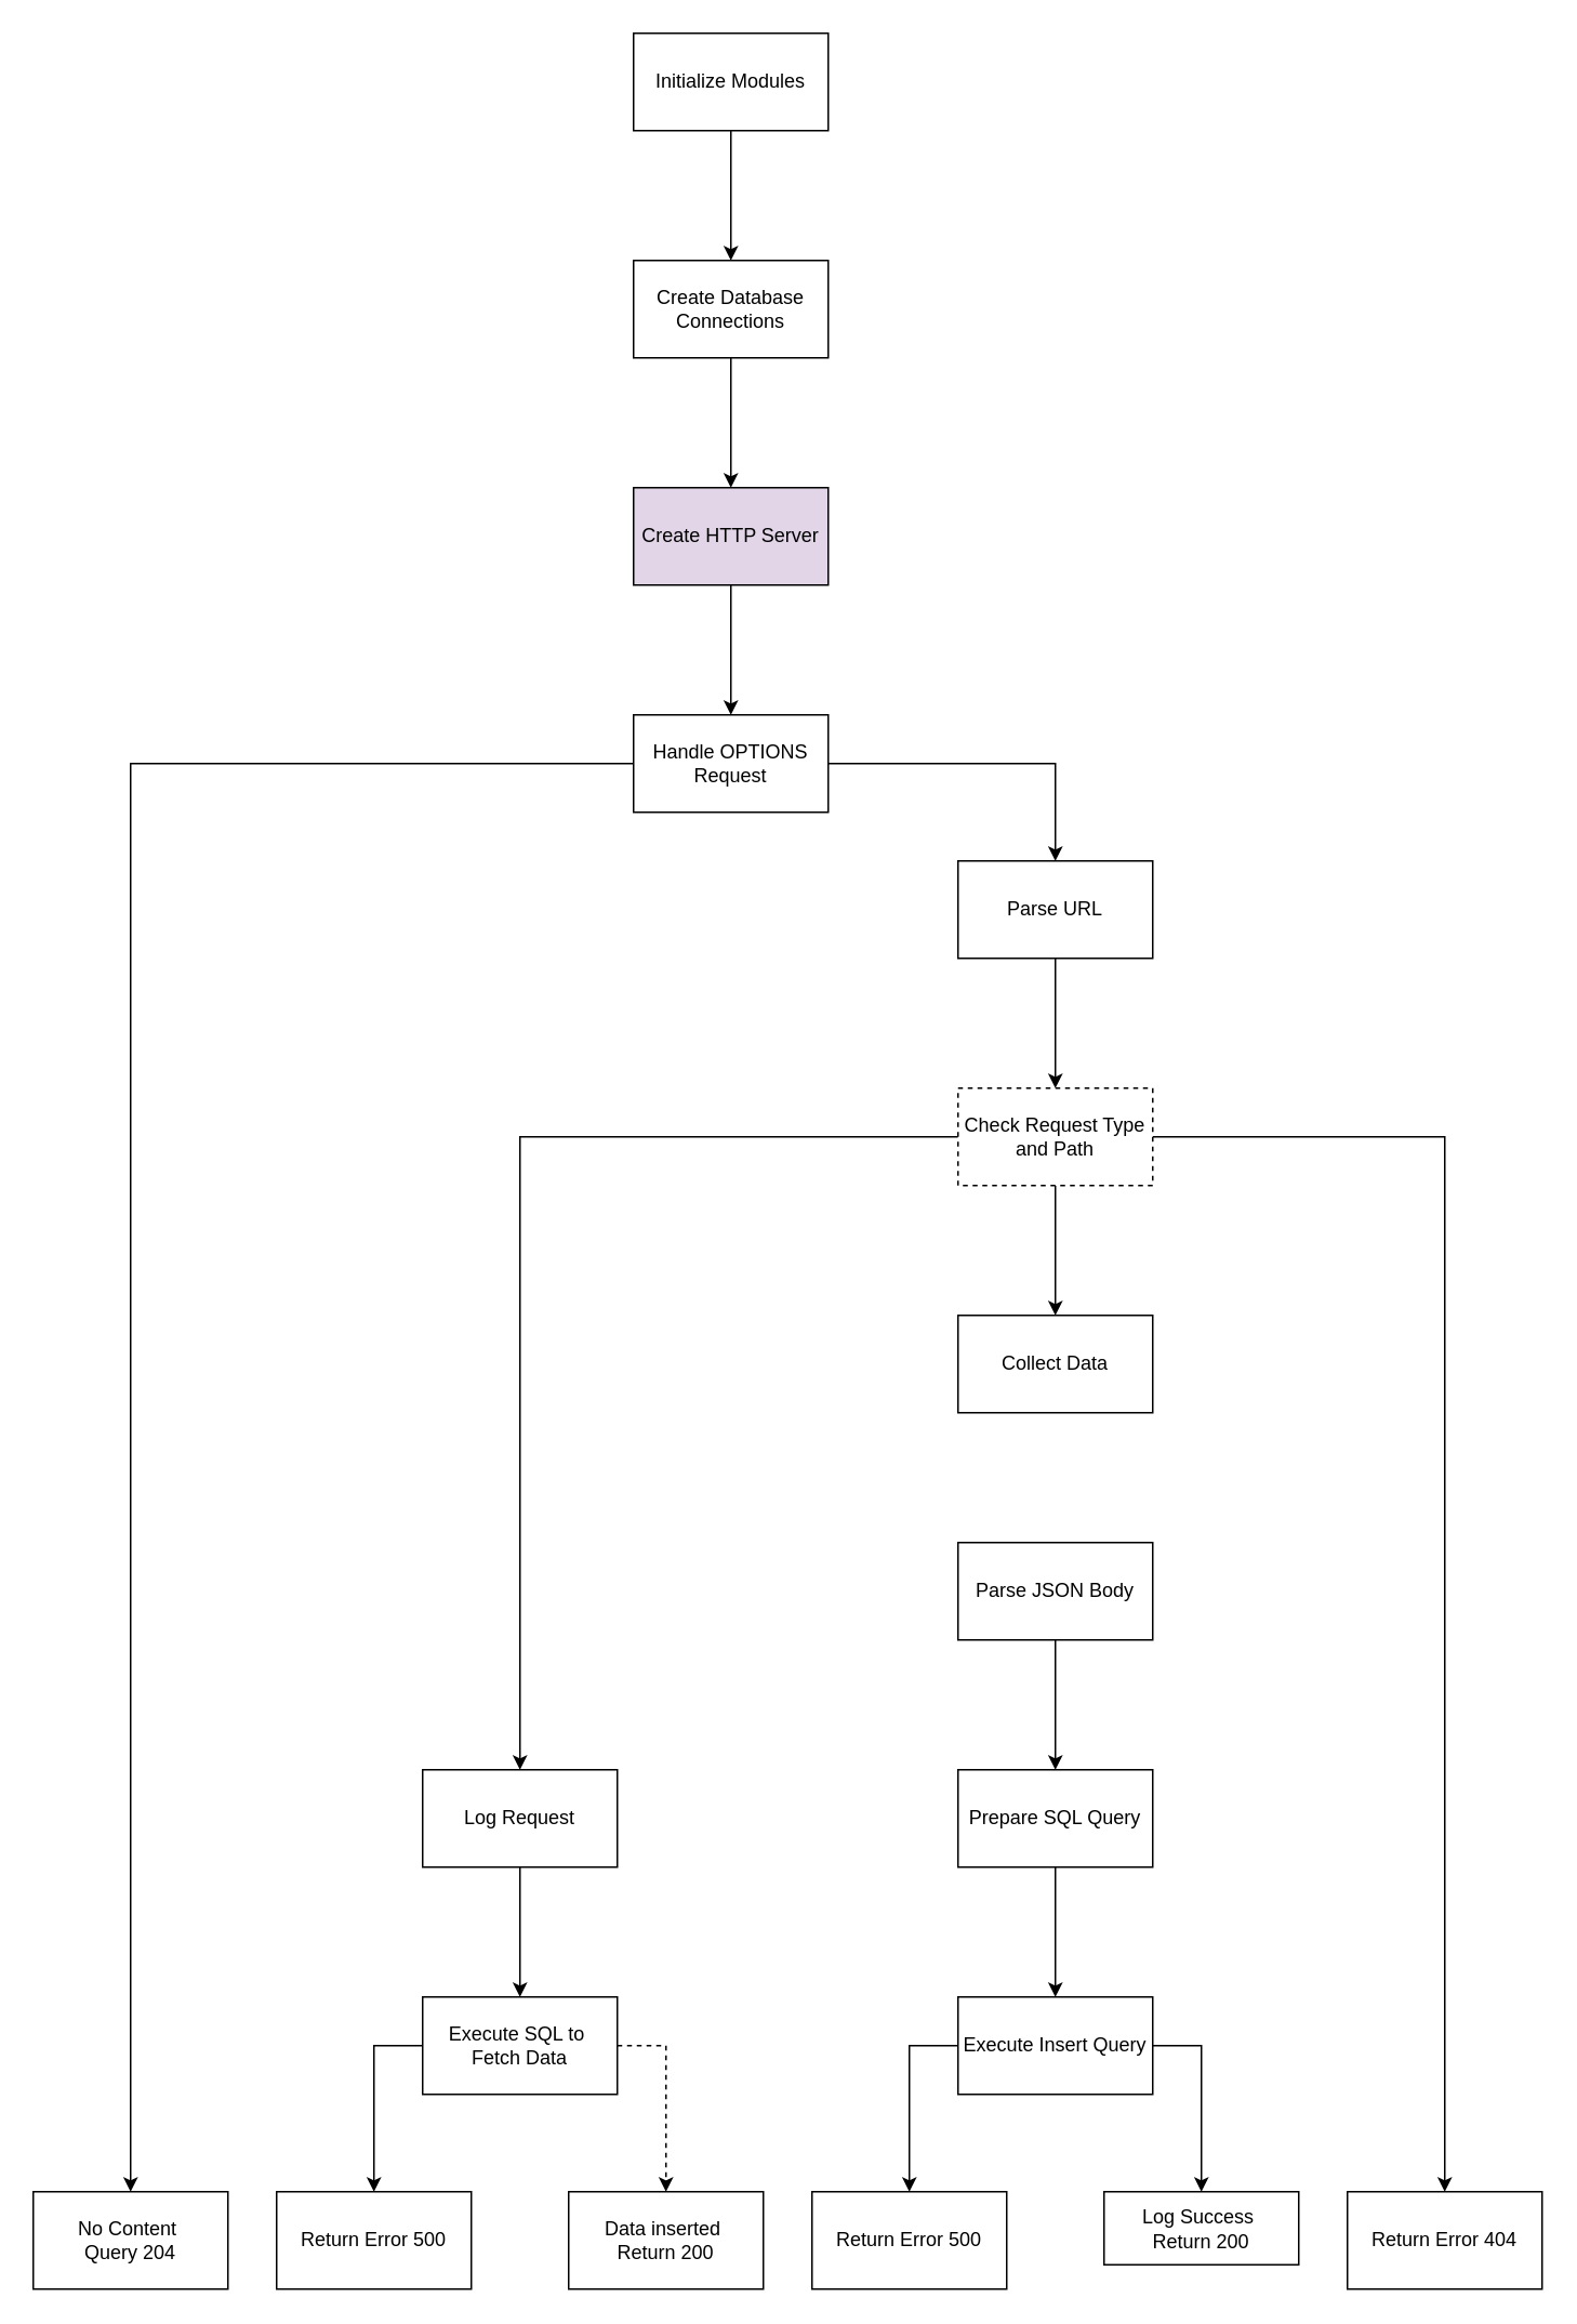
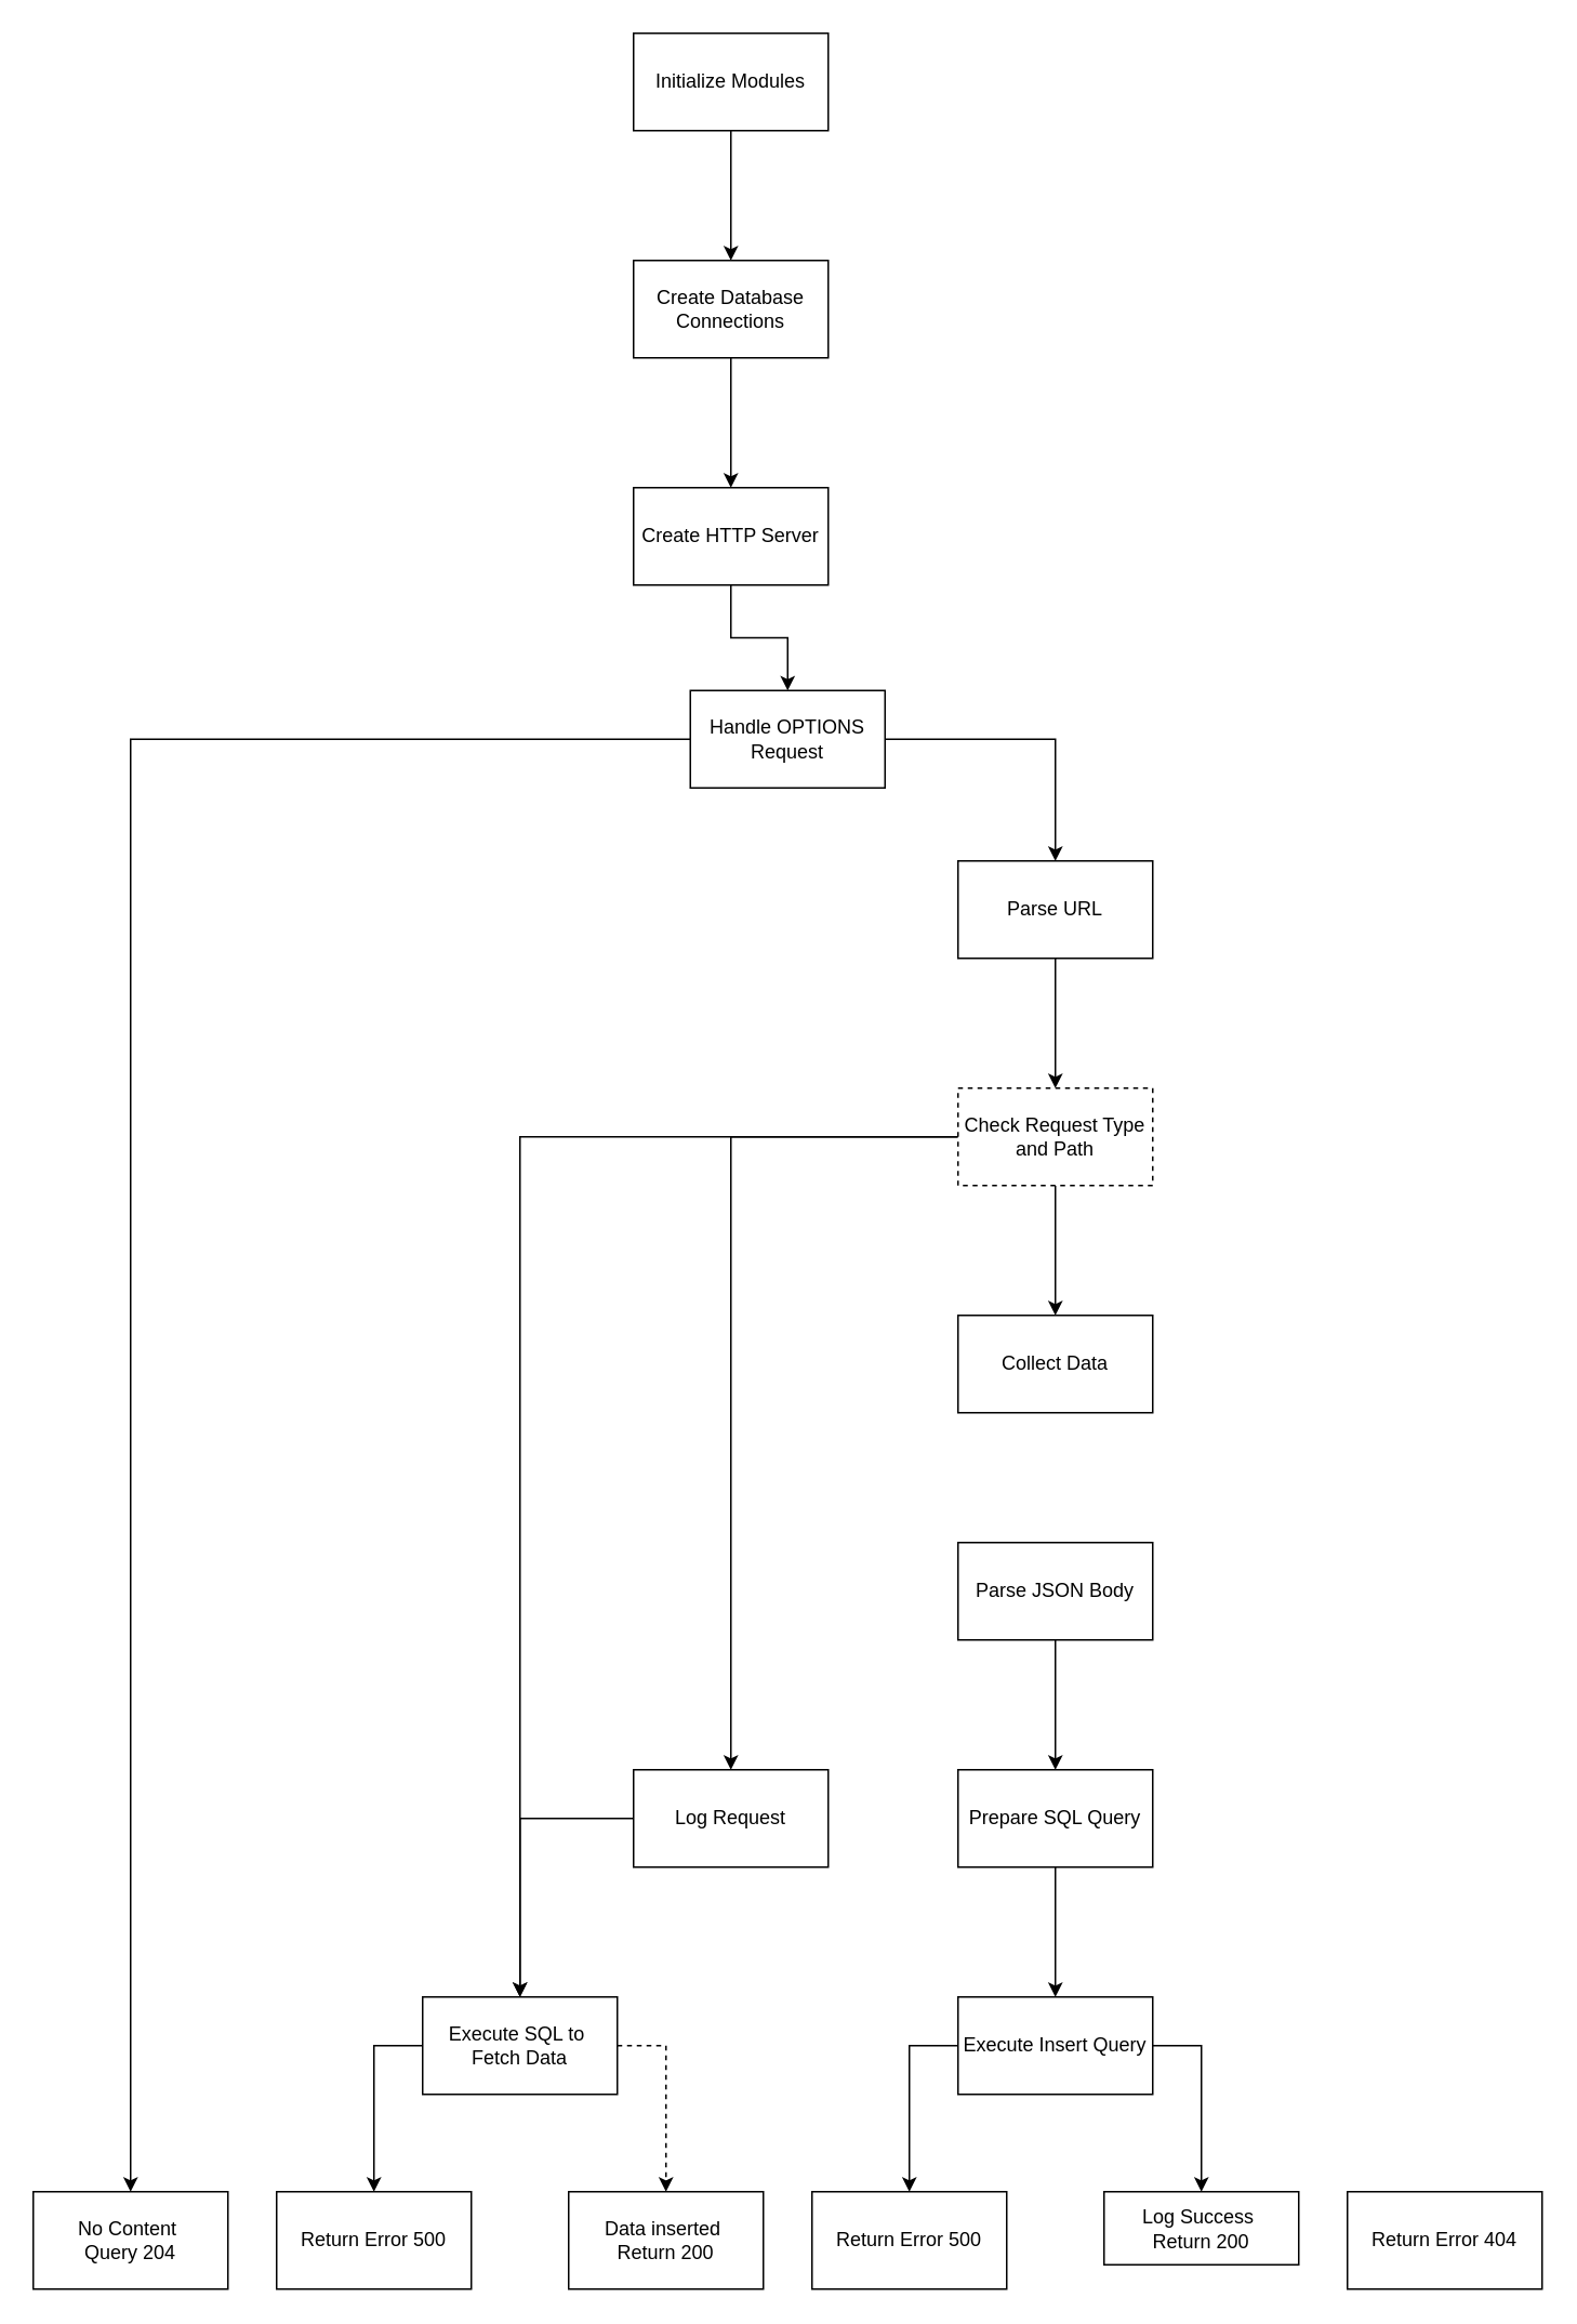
  <mxCell id="0" />
  <mxCell id="1" parent="0" />
  <mxCell id="2" value="" style="edgeStyle=orthogonalEdgeStyle;rounded=0;orthogonalLoop=1;jettySize=auto;html=1;" edge="1" parent="1" source="3" target="5"><mxGeometry relative="1" as="geometry" /></mxCell>
  <mxCell id="3" value="Initialize Modules" style="rounded=0;whiteSpace=wrap;html=1;" vertex="1" parent="1"><mxGeometry x="390" y="20" width="120" height="60" as="geometry" /></mxCell>
  <mxCell id="4" value="" style="edgeStyle=orthogonalEdgeStyle;rounded=0;orthogonalLoop=1;jettySize=auto;html=1;" edge="1" parent="1" source="5" target="7"><mxGeometry relative="1" as="geometry" /></mxCell>
  <mxCell id="5" value="Create Database Connections" style="rounded=0;whiteSpace=wrap;html=1;" vertex="1" parent="1"><mxGeometry x="390" y="160" width="120" height="60" as="geometry" /></mxCell>
  <mxCell id="6" value="" style="edgeStyle=orthogonalEdgeStyle;rounded=0;orthogonalLoop=1;jettySize=auto;html=1;" edge="1" parent="1" source="7" target="10"><mxGeometry relative="1" as="geometry" /></mxCell>
- <mxCell id="7" value="Create HTTP Server" style="rounded=0;whiteSpace=wrap;html=1;fillColor=#e1d5e7;" vertex="1" parent="1"><mxGeometry x="390" y="300" width="120" height="60" as="geometry" /></mxCell>
+ <mxCell id="7" value="Create HTTP Server" style="rounded=0;whiteSpace=wrap;html=1;" vertex="1" parent="1"><mxGeometry x="390" y="300" width="120" height="60" as="geometry" /></mxCell>
  <mxCell id="8" value="" style="edgeStyle=orthogonalEdgeStyle;rounded=0;orthogonalLoop=1;jettySize=auto;html=1;" edge="1" parent="1" source="10" target="12"><mxGeometry relative="1" as="geometry" /></mxCell>
  <mxCell id="9" style="edgeStyle=orthogonalEdgeStyle;rounded=0;orthogonalLoop=1;jettySize=auto;html=1;entryX=0.5;entryY=0;entryDx=0;entryDy=0;" edge="1" parent="1" source="10" target="35"><mxGeometry relative="1" as="geometry" /></mxCell>
- <mxCell id="10" value="Handle OPTIONS Request" style="rounded=0;whiteSpace=wrap;html=1;" vertex="1" parent="1"><mxGeometry x="390" y="440" width="120" height="60" as="geometry" /></mxCell>
+ <mxCell id="10" value="Handle OPTIONS Request" style="rounded=0;whiteSpace=wrap;html=1;" vertex="1" parent="1"><mxGeometry x="425" y="425" width="120" height="60" as="geometry" /></mxCell>
  <mxCell id="11" value="" style="edgeStyle=orthogonalEdgeStyle;rounded=0;orthogonalLoop=1;jettySize=auto;html=1;" edge="1" parent="1" source="12" target="16"><mxGeometry relative="1" as="geometry" /></mxCell>
  <mxCell id="12" value="Parse URL" style="rounded=0;whiteSpace=wrap;html=1;" vertex="1" parent="1"><mxGeometry x="590" y="530" width="120" height="60" as="geometry" /></mxCell>
  <mxCell id="13" value="" style="edgeStyle=orthogonalEdgeStyle;rounded=0;orthogonalLoop=1;jettySize=auto;html=1;" edge="1" parent="1" source="16" target="17"><mxGeometry relative="1" as="geometry" /></mxCell>
- <mxCell id="14" value="" style="edgeStyle=orthogonalEdgeStyle;rounded=0;orthogonalLoop=1;jettySize=auto;html=1;" edge="1" parent="1" source="16" target="27"><mxGeometry relative="1" as="geometry" /></mxCell>
+ <mxCell id="14" value="" style="edgeStyle=orthogonalEdgeStyle;rounded=0;orthogonalLoop=1;jettySize=auto;html=1;" edge="1" parent="1" source="16" target="32"><mxGeometry relative="1" as="geometry" /></mxCell>
  <mxCell id="15" style="edgeStyle=orthogonalEdgeStyle;rounded=0;orthogonalLoop=1;jettySize=auto;html=1;entryX=0.5;entryY=0;entryDx=0;entryDy=0;" edge="1" parent="1" source="16" target="34"><mxGeometry relative="1" as="geometry" /></mxCell>
  <mxCell id="16" value="Check Request Type and Path" style="rounded=0;whiteSpace=wrap;html=1;dashed=1;" vertex="1" parent="1"><mxGeometry x="590" y="670" width="120" height="60" as="geometry" /></mxCell>
  <mxCell id="17" value="Collect Data" style="whiteSpace=wrap;html=1;rounded=0;" vertex="1" parent="1"><mxGeometry x="590" y="810" width="120" height="60" as="geometry" /></mxCell>
  <mxCell id="18" value="" style="edgeStyle=orthogonalEdgeStyle;rounded=0;orthogonalLoop=1;jettySize=auto;html=1;" edge="1" parent="1" source="19" target="21"><mxGeometry relative="1" as="geometry" /></mxCell>
  <mxCell id="19" value="Parse JSON Body" style="whiteSpace=wrap;html=1;rounded=0;" vertex="1" parent="1"><mxGeometry x="590" y="950" width="120" height="60" as="geometry" /></mxCell>
  <mxCell id="20" value="" style="edgeStyle=orthogonalEdgeStyle;rounded=0;orthogonalLoop=1;jettySize=auto;html=1;" edge="1" parent="1" source="21" target="24"><mxGeometry relative="1" as="geometry" /></mxCell>
  <mxCell id="21" value="Prepare SQL Query" style="whiteSpace=wrap;html=1;rounded=0;" vertex="1" parent="1"><mxGeometry x="590" y="1090" width="120" height="60" as="geometry" /></mxCell>
  <mxCell id="22" value="" style="edgeStyle=orthogonalEdgeStyle;rounded=0;orthogonalLoop=1;jettySize=auto;html=1;entryX=0.5;entryY=0;entryDx=0;entryDy=0;" edge="1" parent="1" source="24" target="25"><mxGeometry relative="1" as="geometry"><Array as="points"><mxPoint x="560" y="1260" /><mxPoint x="560" y="1350" /></Array></mxGeometry></mxCell>
  <mxCell id="23" value="" style="edgeStyle=orthogonalEdgeStyle;rounded=0;orthogonalLoop=1;jettySize=auto;html=1;entryX=0.5;entryY=0;entryDx=0;entryDy=0;" edge="1" parent="1" source="24" target="26"><mxGeometry relative="1" as="geometry"><Array as="points"><mxPoint x="740" y="1260" /></Array></mxGeometry></mxCell>
  <mxCell id="24" value="Execute Insert Query" style="whiteSpace=wrap;html=1;rounded=0;" vertex="1" parent="1"><mxGeometry x="590" y="1230" width="120" height="60" as="geometry" /></mxCell>
  <mxCell id="25" value="Return Error 500" style="whiteSpace=wrap;html=1;rounded=0;" vertex="1" parent="1"><mxGeometry x="500" y="1350" width="120" height="60" as="geometry" /></mxCell>
  <mxCell id="26" value="Log Success&amp;nbsp;&lt;div&gt;Return 200&lt;/div&gt;" style="whiteSpace=wrap;html=1;rounded=0;" vertex="1" parent="1"><mxGeometry x="680" y="1350" width="120" height="45" as="geometry" /></mxCell>
  <mxCell id="27" value="Return Error 404" style="whiteSpace=wrap;html=1;rounded=0;" vertex="1" parent="1"><mxGeometry x="830" y="1350" width="120" height="60" as="geometry" /></mxCell>
  <mxCell id="28" value="Data inserted&amp;nbsp;&lt;div&gt;Return 200&lt;/div&gt;" style="rounded=0;whiteSpace=wrap;html=1;" vertex="1" parent="1"><mxGeometry x="350" y="1350" width="120" height="60" as="geometry" /></mxCell>
  <mxCell id="29" value="Return Error 500" style="rounded=0;whiteSpace=wrap;html=1;" vertex="1" parent="1"><mxGeometry x="170" y="1350" width="120" height="60" as="geometry" /></mxCell>
  <mxCell id="30" style="edgeStyle=orthogonalEdgeStyle;rounded=0;orthogonalLoop=1;jettySize=auto;html=1;entryX=0.5;entryY=0;entryDx=0;entryDy=0;dashed=1;" edge="1" parent="1" source="32" target="28"><mxGeometry relative="1" as="geometry"><Array as="points"><mxPoint x="410" y="1260" /></Array></mxGeometry></mxCell>
  <mxCell id="31" style="edgeStyle=orthogonalEdgeStyle;rounded=0;orthogonalLoop=1;jettySize=auto;html=1;entryX=0.5;entryY=0;entryDx=0;entryDy=0;" edge="1" parent="1" source="32" target="29"><mxGeometry relative="1" as="geometry"><Array as="points"><mxPoint x="230" y="1260" /></Array></mxGeometry></mxCell>
  <mxCell id="32" value="Execute SQL to&amp;nbsp;&lt;div&gt;Fetch Data&lt;/div&gt;" style="rounded=0;whiteSpace=wrap;html=1;" vertex="1" parent="1"><mxGeometry x="260" y="1230" width="120" height="60" as="geometry" /></mxCell>
  <mxCell id="33" style="edgeStyle=orthogonalEdgeStyle;rounded=0;orthogonalLoop=1;jettySize=auto;html=1;entryX=0.5;entryY=0;entryDx=0;entryDy=0;" edge="1" parent="1" source="34" target="32"><mxGeometry relative="1" as="geometry" /></mxCell>
- <mxCell id="34" value="Log Request" style="whiteSpace=wrap;html=1;rounded=0;" vertex="1" parent="1"><mxGeometry x="260" y="1090" width="120" height="60" as="geometry" /></mxCell>
+ <mxCell id="34" value="Log Request" style="whiteSpace=wrap;html=1;rounded=0;" vertex="1" parent="1"><mxGeometry x="390" y="1090" width="120" height="60" as="geometry" /></mxCell>
  <mxCell id="35" value="No Content&amp;nbsp;&lt;div&gt;Query 204&lt;/div&gt;" style="rounded=0;whiteSpace=wrap;html=1;" vertex="1" parent="1"><mxGeometry x="20" y="1350" width="120" height="60" as="geometry" /></mxCell>
